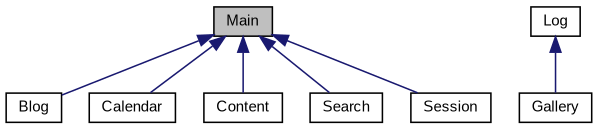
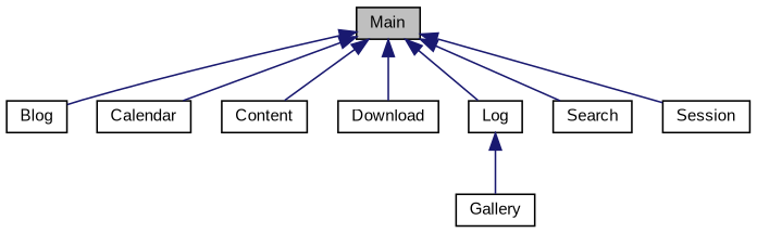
  digraph {
    fontname="Liberation Sans"
    node [color=black fillcolor=white fontname="Liberation Sans" fontsize=10 shape=record style=filled]
    edge [color=midnightblue dir=back fontname="Liberation Sans" fontsize=10 labelfontname=Helvetica labelfontsize=10 style=solid]
    n1 [fillcolor=grey75 fontcolor=black height=0.2 label=Main width=0.4]
    n2 [height=0.2 label=Blog width=0.4]
    n3 [height=0.2 label=Calendar width=0.4]
    n4 [height=0.2 label=Content width=0.4]
+   n5 [height=0.2 label=Download width=0.4]
    n6 [height=0.2 label=Log width=0.4]
    n7 [height=0.2 label=Search width=0.4]
    n8 [height=0.2 label=Session width=0.4]
    n9 [height=0.2 label=Gallery width=0.4]
    n1 -> n2
    n1 -> n3
    n1 -> n4
+   n1 -> n5
+   n1 -> n6
    n1 -> n7
    n1 -> n8
    n6 -> n9
  }
